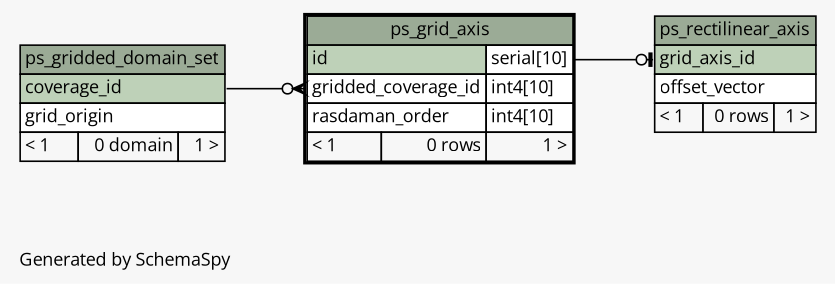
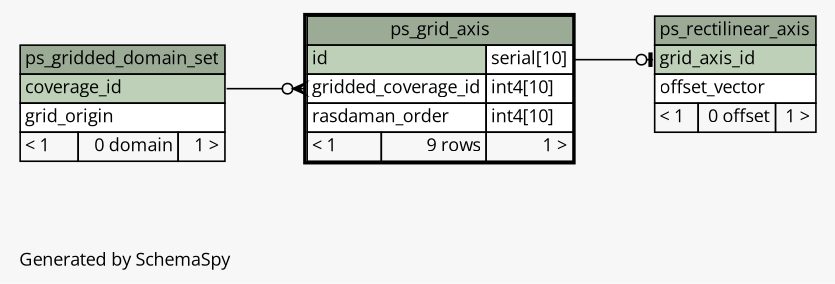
  digraph {
    bgcolor="#f7f7f7"
    fontname="Open Sans"
    fontsize=11
    label="\nGenerated by SchemaSpy"
    labeljust=l
    nodesep=0.18
    rankdir=RL
    ranksep=0.46
    node [fontname="Open Sans" fontsize=11 shape=plaintext]
    edge [arrowhead=none arrowsize=0.8 dir=back fontname="Open Sans"]
-   n1 [label=<     <TABLE BORDER="2" CELLBORDER="1" CELLSPACING="0" BGCOLOR="#ffffff">       <TR><TD COLSPAN="3" BGCOLOR="#9bab96" ALIGN="CENTER">ps_grid_axis</TD></TR>       <TR><TD PORT="id" COLSPAN="2" BGCOLOR="#bed1b8" ALIGN="LEFT">id</TD><TD PORT="id.type" ALIGN="LEFT">serial[10]</TD></TR>       <TR><TD PORT="gridded_coverage_id" COLSPAN="2" ALIGN="LEFT">gridded_coverage_id</TD><TD PORT="gridded_coverage_id.type" ALIGN="LEFT">int4[10]</TD></TR>       <TR><TD PORT="rasdaman_order" COLSPAN="2" ALIGN="LEFT">rasdaman_order</TD><TD PORT="rasdaman_order.type" ALIGN="LEFT">int4[10]</TD></TR>       <TR><TD ALIGN="LEFT" BGCOLOR="#f7f7f7">&lt; 1</TD><TD ALIGN="RIGHT" BGCOLOR="#f7f7f7">0 rows</TD><TD ALIGN="RIGHT" BGCOLOR="#f7f7f7">1 &gt;</TD></TR>     </TABLE>>]
+   n1 [label=<     <TABLE BORDER="2" CELLBORDER="1" CELLSPACING="0" BGCOLOR="#ffffff">       <TR><TD COLSPAN="3" BGCOLOR="#9bab96" ALIGN="CENTER">ps_grid_axis</TD></TR>       <TR><TD PORT="id" COLSPAN="2" BGCOLOR="#bed1b8" ALIGN="LEFT">id</TD><TD PORT="id.type" ALIGN="LEFT">serial[10]</TD></TR>       <TR><TD PORT="gridded_coverage_id" COLSPAN="2" ALIGN="LEFT">gridded_coverage_id</TD><TD PORT="gridded_coverage_id.type" ALIGN="LEFT">int4[10]</TD></TR>       <TR><TD PORT="rasdaman_order" COLSPAN="2" ALIGN="LEFT">rasdaman_order</TD><TD PORT="rasdaman_order.type" ALIGN="LEFT">int4[10]</TD></TR>       <TR><TD ALIGN="LEFT" BGCOLOR="#f7f7f7">&lt; 1</TD><TD ALIGN="RIGHT" BGCOLOR="#f7f7f7">9 rows</TD><TD ALIGN="RIGHT" BGCOLOR="#f7f7f7">1 &gt;</TD></TR>     </TABLE>>]
    n2 [label=<     <TABLE BORDER="0" CELLBORDER="1" CELLSPACING="0" BGCOLOR="#ffffff">       <TR><TD COLSPAN="3" BGCOLOR="#9bab96" ALIGN="CENTER">ps_gridded_domain_set</TD></TR>       <TR><TD PORT="coverage_id" COLSPAN="3" BGCOLOR="#bed1b8" ALIGN="LEFT">coverage_id</TD></TR>       <TR><TD PORT="grid_origin" COLSPAN="3" ALIGN="LEFT">grid_origin</TD></TR>       <TR><TD ALIGN="LEFT" BGCOLOR="#f7f7f7">&lt; 1</TD><TD ALIGN="RIGHT" BGCOLOR="#f7f7f7">0 domain</TD><TD ALIGN="RIGHT" BGCOLOR="#f7f7f7">1 &gt;</TD></TR>     </TABLE>>]
-   n3 [label=<     <TABLE BORDER="0" CELLBORDER="1" CELLSPACING="0" BGCOLOR="#ffffff">       <TR><TD COLSPAN="3" BGCOLOR="#9bab96" ALIGN="CENTER">ps_rectilinear_axis</TD></TR>       <TR><TD PORT="grid_axis_id" COLSPAN="3" BGCOLOR="#bed1b8" ALIGN="LEFT">grid_axis_id</TD></TR>       <TR><TD PORT="offset_vector" COLSPAN="3" ALIGN="LEFT">offset_vector</TD></TR>       <TR><TD ALIGN="LEFT" BGCOLOR="#f7f7f7">&lt; 1</TD><TD ALIGN="RIGHT" BGCOLOR="#f7f7f7">0 rows</TD><TD ALIGN="RIGHT" BGCOLOR="#f7f7f7">1 &gt;</TD></TR>     </TABLE>>]
+   n3 [label=<     <TABLE BORDER="0" CELLBORDER="1" CELLSPACING="0" BGCOLOR="#ffffff">       <TR><TD COLSPAN="3" BGCOLOR="#9bab96" ALIGN="CENTER">ps_rectilinear_axis</TD></TR>       <TR><TD PORT="grid_axis_id" COLSPAN="3" BGCOLOR="#bed1b8" ALIGN="LEFT">grid_axis_id</TD></TR>       <TR><TD PORT="offset_vector" COLSPAN="3" ALIGN="LEFT">offset_vector</TD></TR>       <TR><TD ALIGN="LEFT" BGCOLOR="#f7f7f7">&lt; 1</TD><TD ALIGN="RIGHT" BGCOLOR="#f7f7f7">0 offset</TD><TD ALIGN="RIGHT" BGCOLOR="#f7f7f7">1 &gt;</TD></TR>     </TABLE>>]
    n1 -> n2 [arrowtail=crowodot headport="coverage_id:e" tailport="gridded_coverage_id:w"]
    n3 -> n1 [arrowtail=teeodot headport="id.type:e" tailport="grid_axis_id:w"]
  }
